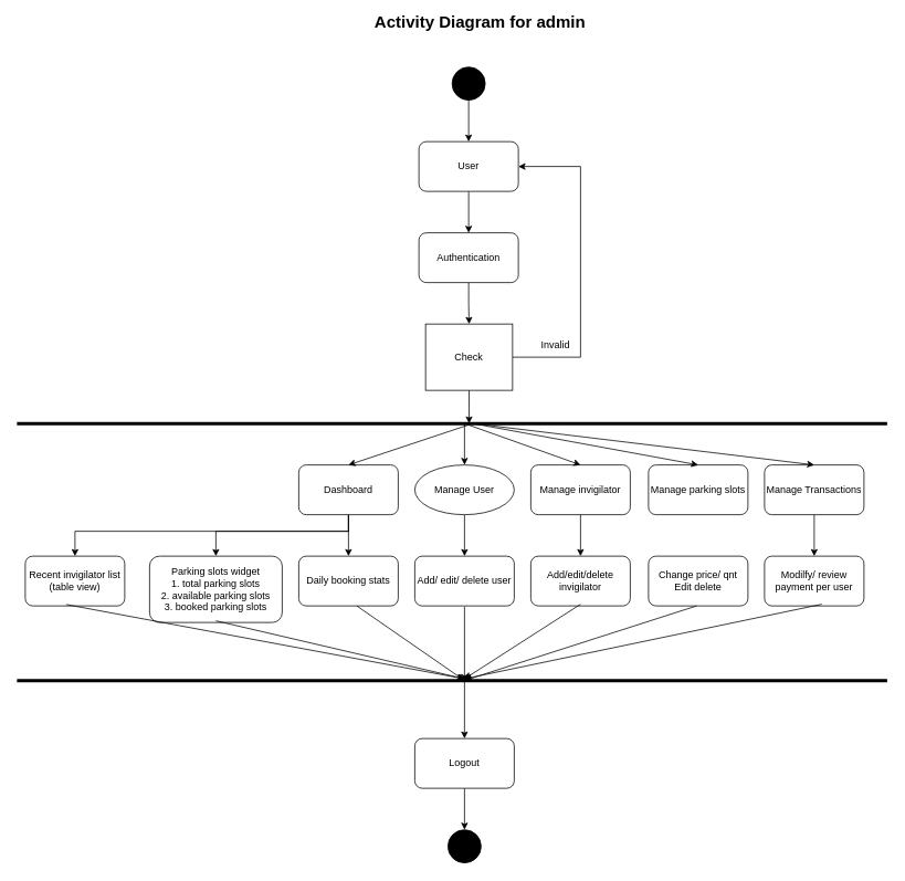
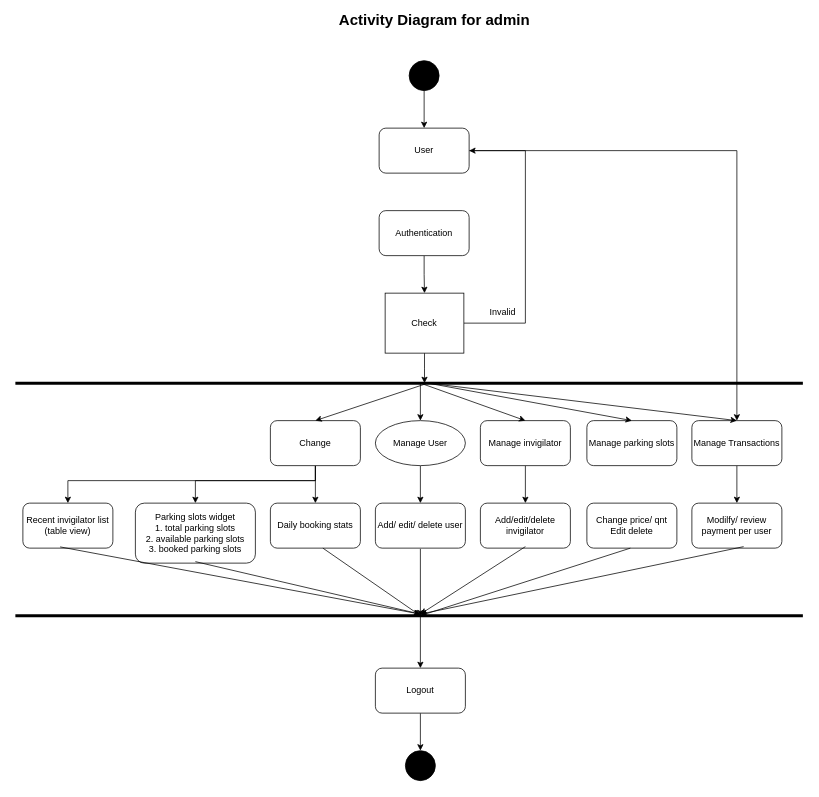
  <mxCell id="0" />
  <mxCell id="1" parent="0" />
- <mxCell id="2" value="" style="edgeStyle=orthogonalEdgeStyle;rounded=0;orthogonalLoop=1;jettySize=auto;html=1;" edge="1" parent="1" source="3" target="7"><mxGeometry relative="1" as="geometry" /></mxCell>
+ <mxCell id="2" value="" style="edgeStyle=orthogonalEdgeStyle;rounded=0;orthogonalLoop=1;jettySize=auto;html=1;" edge="1" parent="1" source="3" target="19"><mxGeometry relative="1" as="geometry" /></mxCell>
  <mxCell id="3" value="User" style="rounded=1;whiteSpace=wrap;html=1;" vertex="1" parent="1"><mxGeometry x="505" y="170" width="120" height="60" as="geometry" /></mxCell>
  <mxCell id="4" style="edgeStyle=orthogonalEdgeStyle;rounded=0;orthogonalLoop=1;jettySize=auto;html=1;" edge="1" parent="1" source="5" target="3"><mxGeometry relative="1" as="geometry" /></mxCell>
  <mxCell id="5" value="" style="ellipse;whiteSpace=wrap;html=1;aspect=fixed;strokeColor=#000000;fillColor=#000000;" vertex="1" parent="1"><mxGeometry x="545" y="80" width="40" height="40" as="geometry" /></mxCell>
  <mxCell id="6" value="" style="edgeStyle=orthogonalEdgeStyle;rounded=0;orthogonalLoop=1;jettySize=auto;html=1;" edge="1" parent="1" source="7" target="10"><mxGeometry relative="1" as="geometry" /></mxCell>
  <mxCell id="7" value="Authentication" style="rounded=1;whiteSpace=wrap;html=1;" vertex="1" parent="1"><mxGeometry x="505" y="280" width="120" height="60" as="geometry" /></mxCell>
  <mxCell id="8" style="edgeStyle=orthogonalEdgeStyle;rounded=0;orthogonalLoop=1;jettySize=auto;html=1;exitX=1;exitY=0.5;exitDx=0;exitDy=0;" edge="1" parent="1" source="10" target="3"><mxGeometry relative="1" as="geometry"><mxPoint x="618" y="440" as="sourcePoint" /><mxPoint x="677.5" y="250" as="targetPoint" /><Array as="points"><mxPoint x="700" y="430" /><mxPoint x="700" y="200" /></Array></mxGeometry></mxCell>
  <mxCell id="9" style="edgeStyle=orthogonalEdgeStyle;rounded=0;orthogonalLoop=1;jettySize=auto;html=1;" edge="1" parent="1" source="10"><mxGeometry relative="1" as="geometry"><mxPoint x="565.5" y="510" as="targetPoint" /></mxGeometry></mxCell>
  <mxCell id="10" value="Check" style="whiteSpace=wrap;html=1;rounded=0;" vertex="1" parent="1"><mxGeometry x="513" y="390" width="105" height="80" as="geometry" /></mxCell>
  <mxCell id="11" value="Invalid" style="text;html=1;strokeColor=none;fillColor=none;align=center;verticalAlign=middle;whiteSpace=wrap;rounded=0;" vertex="1" parent="1"><mxGeometry x="640" y="400" width="60" height="30" as="geometry" /></mxCell>
  <mxCell id="12" value="" style="endArrow=none;html=1;rounded=0;jumpSize=12;endSize=18;strokeWidth=4;" edge="1" parent="1"><mxGeometry width="50" height="50" relative="1" as="geometry"><mxPoint x="20" y="510" as="sourcePoint" /><mxPoint x="1070" y="510" as="targetPoint" /></mxGeometry></mxCell>
  <mxCell id="13" value="" style="edgeStyle=orthogonalEdgeStyle;rounded=0;orthogonalLoop=1;jettySize=auto;html=1;" edge="1" parent="1" source="14" target="27"><mxGeometry relative="1" as="geometry" /></mxCell>
  <mxCell id="14" value="Manage User" style="ellipse;whiteSpace=wrap;html=1;" vertex="1" parent="1"><mxGeometry x="500" y="560" width="120" height="60" as="geometry" /></mxCell>
  <mxCell id="15" value="" style="edgeStyle=orthogonalEdgeStyle;rounded=0;orthogonalLoop=1;jettySize=auto;html=1;" edge="1" parent="1" source="16" target="28"><mxGeometry relative="1" as="geometry" /></mxCell>
  <mxCell id="16" value="Manage invigilator" style="rounded=1;whiteSpace=wrap;html=1;" vertex="1" parent="1"><mxGeometry x="640" y="560" width="120" height="60" as="geometry" /></mxCell>
  <mxCell id="17" value="Manage parking slots" style="rounded=1;whiteSpace=wrap;html=1;" vertex="1" parent="1"><mxGeometry x="782" y="560" width="120" height="60" as="geometry" /></mxCell>
  <mxCell id="18" value="" style="edgeStyle=orthogonalEdgeStyle;rounded=0;orthogonalLoop=1;jettySize=auto;html=1;" edge="1" parent="1" source="19" target="30"><mxGeometry relative="1" as="geometry" /></mxCell>
  <mxCell id="19" value="Manage Transactions" style="rounded=1;whiteSpace=wrap;html=1;" vertex="1" parent="1"><mxGeometry x="922" y="560" width="120" height="60" as="geometry" /></mxCell>
  <mxCell id="20" value="" style="edgeStyle=orthogonalEdgeStyle;rounded=0;orthogonalLoop=1;jettySize=auto;html=1;" edge="1" parent="1" source="23" target="24"><mxGeometry relative="1" as="geometry" /></mxCell>
  <mxCell id="21" value="" style="edgeStyle=orthogonalEdgeStyle;rounded=0;orthogonalLoop=1;jettySize=auto;html=1;exitX=0.5;exitY=1;exitDx=0;exitDy=0;" edge="1" parent="1" source="23" target="25"><mxGeometry relative="1" as="geometry"><Array as="points"><mxPoint x="420" y="640" /><mxPoint x="260" y="640" /></Array></mxGeometry></mxCell>
  <mxCell id="22" value="" style="edgeStyle=orthogonalEdgeStyle;rounded=0;orthogonalLoop=1;jettySize=auto;html=1;exitX=0.5;exitY=1;exitDx=0;exitDy=0;" edge="1" parent="1" source="23" target="26"><mxGeometry relative="1" as="geometry"><Array as="points"><mxPoint x="420" y="640" /><mxPoint x="90" y="640" /></Array></mxGeometry></mxCell>
- <mxCell id="23" value="Dashboard" style="rounded=1;whiteSpace=wrap;html=1;" vertex="1" parent="1"><mxGeometry x="360" y="560" width="120" height="60" as="geometry" /></mxCell>
+ <mxCell id="23" value="Change" style="rounded=1;whiteSpace=wrap;html=1;" vertex="1" parent="1"><mxGeometry x="360" y="560" width="120" height="60" as="geometry" /></mxCell>
  <mxCell id="24" value="Daily booking stats" style="rounded=1;whiteSpace=wrap;html=1;" vertex="1" parent="1"><mxGeometry x="360" y="670" width="120" height="60" as="geometry" /></mxCell>
  <mxCell id="25" value="Parking slots widget&lt;br&gt;1. total parking slots&lt;br&gt;2. available parking slots&lt;br&gt;3. booked parking slots" style="rounded=1;whiteSpace=wrap;html=1;" vertex="1" parent="1"><mxGeometry x="180" y="670" width="160" height="80" as="geometry" /></mxCell>
  <mxCell id="26" value="Recent&amp;nbsp;invigilator list (table view)" style="rounded=1;whiteSpace=wrap;html=1;" vertex="1" parent="1"><mxGeometry x="30" y="670" width="120" height="60" as="geometry" /></mxCell>
  <mxCell id="27" value="Add/ edit/ delete user" style="rounded=1;whiteSpace=wrap;html=1;" vertex="1" parent="1"><mxGeometry x="500" y="670" width="120" height="60" as="geometry" /></mxCell>
  <mxCell id="28" value="Add/edit/delete invigilator" style="rounded=1;whiteSpace=wrap;html=1;" vertex="1" parent="1"><mxGeometry x="640" y="670" width="120" height="60" as="geometry" /></mxCell>
  <mxCell id="29" value="Change price/ qnt&lt;br&gt;Edit delete" style="rounded=1;whiteSpace=wrap;html=1;" vertex="1" parent="1"><mxGeometry x="782" y="670" width="120" height="60" as="geometry" /></mxCell>
  <mxCell id="30" value="Modilfy/ review payment per user" style="rounded=1;whiteSpace=wrap;html=1;" vertex="1" parent="1"><mxGeometry x="922" y="670" width="120" height="60" as="geometry" /></mxCell>
  <mxCell id="31" value="" style="endArrow=none;html=1;rounded=0;jumpSize=12;endSize=18;strokeWidth=4;" edge="1" parent="1"><mxGeometry width="50" height="50" relative="1" as="geometry"><mxPoint x="20" y="820" as="sourcePoint" /><mxPoint x="1070" y="820" as="targetPoint" /></mxGeometry></mxCell>
  <mxCell id="32" value="" style="edgeStyle=orthogonalEdgeStyle;rounded=0;orthogonalLoop=1;jettySize=auto;html=1;entryX=0.5;entryY=0;entryDx=0;entryDy=0;" edge="1" parent="1" source="33" target="34"><mxGeometry relative="1" as="geometry"><mxPoint x="560" y="1000" as="targetPoint" /></mxGeometry></mxCell>
  <mxCell id="33" value="Logout" style="rounded=1;whiteSpace=wrap;html=1;" vertex="1" parent="1"><mxGeometry x="500" y="890" width="120" height="60" as="geometry" /></mxCell>
  <mxCell id="34" value="" style="ellipse;whiteSpace=wrap;html=1;aspect=fixed;strokeColor=#000000;fillColor=#000000;" vertex="1" parent="1"><mxGeometry x="540" y="1000" width="40" height="40" as="geometry" /></mxCell>
  <mxCell id="35" value="" style="endArrow=classic;html=1;rounded=0;exitX=0.414;exitY=1.006;exitDx=0;exitDy=0;exitPerimeter=0;" edge="1" parent="1"><mxGeometry width="50" height="50" relative="1" as="geometry"><mxPoint x="79.68" y="728.36" as="sourcePoint" /><mxPoint x="560" y="818" as="targetPoint" /></mxGeometry></mxCell>
  <mxCell id="36" value="" style="endArrow=classic;html=1;rounded=0;exitX=0.414;exitY=1.006;exitDx=0;exitDy=0;exitPerimeter=0;" edge="1" parent="1"><mxGeometry width="50" height="50" relative="1" as="geometry"><mxPoint x="260" y="748" as="sourcePoint" /><mxPoint x="560" y="818" as="targetPoint" /></mxGeometry></mxCell>
  <mxCell id="37" value="" style="endArrow=classic;html=1;rounded=0;exitX=0.414;exitY=1.006;exitDx=0;exitDy=0;exitPerimeter=0;" edge="1" parent="1"><mxGeometry width="50" height="50" relative="1" as="geometry"><mxPoint y="730" as="sourcePoint" x="430" /><mxPoint x="560" y="820" as="targetPoint" /></mxGeometry></mxCell>
  <mxCell id="38" value="" style="endArrow=classic;html=1;rounded=0;exitX=0.414;exitY=1.006;exitDx=0;exitDy=0;exitPerimeter=0;" edge="1" parent="1"><mxGeometry width="50" height="50" relative="1" as="geometry"><mxPoint x="560" y="731" as="sourcePoint" /><mxPoint x="560" y="821" as="targetPoint" /></mxGeometry></mxCell>
  <mxCell id="39" value="" style="endArrow=classic;html=1;rounded=0;exitX=0.414;exitY=1.006;exitDx=0;exitDy=0;exitPerimeter=0;" edge="1" parent="1"><mxGeometry width="50" height="50" relative="1" as="geometry"><mxPoint x="700" y="728" as="sourcePoint" /><mxPoint x="560" y="818" as="targetPoint" /></mxGeometry></mxCell>
  <mxCell id="40" value="" style="endArrow=classic;html=1;rounded=0;exitX=0.414;exitY=1.006;exitDx=0;exitDy=0;exitPerimeter=0;" edge="1" parent="1"><mxGeometry width="50" height="50" relative="1" as="geometry"><mxPoint x="840" y="730" as="sourcePoint" /><mxPoint x="560" y="820" as="targetPoint" /></mxGeometry></mxCell>
  <mxCell id="41" value="" style="endArrow=classic;html=1;rounded=0;exitX=0.414;exitY=1.006;exitDx=0;exitDy=0;exitPerimeter=0;" edge="1" parent="1"><mxGeometry width="50" height="50" relative="1" as="geometry"><mxPoint x="991" y="728" as="sourcePoint" /><mxPoint x="560" y="818" as="targetPoint" /></mxGeometry></mxCell>
  <mxCell id="42" value="" style="endArrow=classic;html=1;rounded=0;entryX=0.5;entryY=0;entryDx=0;entryDy=0;" edge="1" parent="1" target="33"><mxGeometry width="50" height="50" relative="1" as="geometry"><mxPoint x="560" y="820" as="sourcePoint" /><mxPoint x="400" y="670" as="targetPoint" /></mxGeometry></mxCell>
  <mxCell id="43" value="" style="endArrow=classic;html=1;rounded=0;entryX=0.5;entryY=0;entryDx=0;entryDy=0;" edge="1" parent="1" target="23"><mxGeometry width="50" height="50" relative="1" as="geometry"><mxPoint x="570" y="510" as="sourcePoint" /><mxPoint x="500" y="460" as="targetPoint" /></mxGeometry></mxCell>
  <mxCell id="44" value="" style="endArrow=classic;html=1;rounded=0;entryX=0.5;entryY=0;entryDx=0;entryDy=0;" edge="1" parent="1" target="19"><mxGeometry width="50" height="50" relative="1" as="geometry"><mxPoint x="570" y="510" as="sourcePoint" /><mxPoint x="440" y="570" as="targetPoint" /></mxGeometry></mxCell>
  <mxCell id="45" value="" style="endArrow=classic;html=1;rounded=0;entryX=0.5;entryY=0;entryDx=0;entryDy=0;" edge="1" parent="1" target="17"><mxGeometry width="50" height="50" relative="1" as="geometry"><mxPoint x="570" y="510" as="sourcePoint" /><mxPoint x="982" y="570" as="targetPoint" /></mxGeometry></mxCell>
  <mxCell id="46" value="" style="endArrow=classic;html=1;rounded=0;entryX=0.5;entryY=0;entryDx=0;entryDy=0;" edge="1" parent="1" target="16"><mxGeometry width="50" height="50" relative="1" as="geometry"><mxPoint x="560" y="510" as="sourcePoint" /><mxPoint x="832" y="570" as="targetPoint" /></mxGeometry></mxCell>
  <mxCell id="47" value="" style="endArrow=classic;html=1;rounded=0;entryX=0.5;entryY=0;entryDx=0;entryDy=0;" edge="1" parent="1" target="14"><mxGeometry width="50" height="50" relative="1" as="geometry"><mxPoint x="560" y="510" as="sourcePoint" /><mxPoint x="680" y="570" as="targetPoint" /></mxGeometry></mxCell>
  <mxCell id="48" value="Activity Diagram for admin" style="text;html=1;strokeColor=none;fillColor=none;align=center;verticalAlign=middle;whiteSpace=wrap;rounded=0;fontStyle=1;fontSize=20;" vertex="1" parent="1"><mxGeometry y="20" width="297.5" height="10" as="geometry" x="430" /></mxCell>
